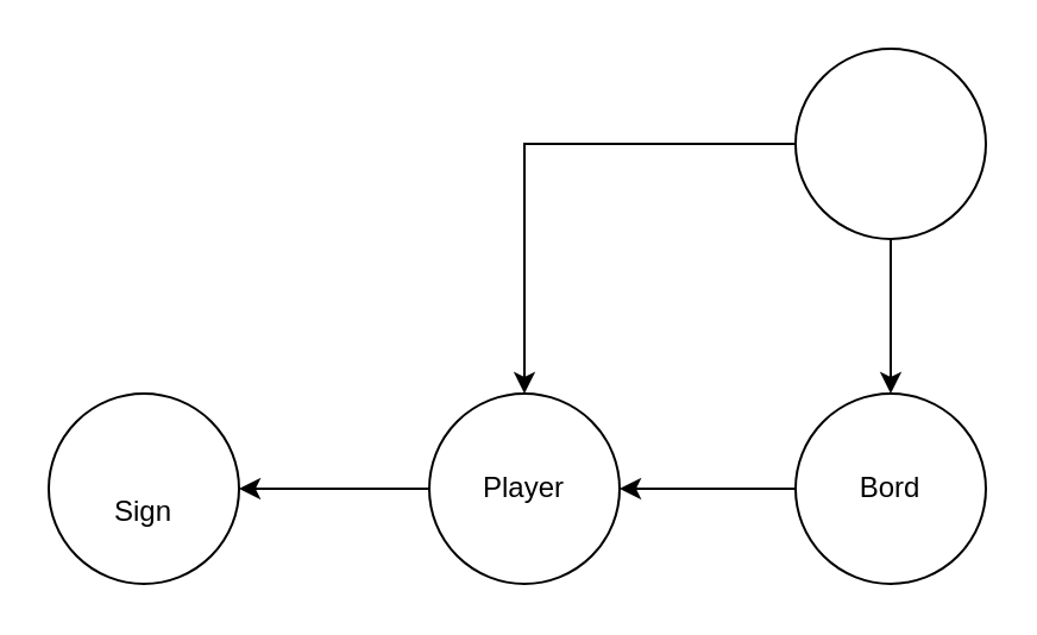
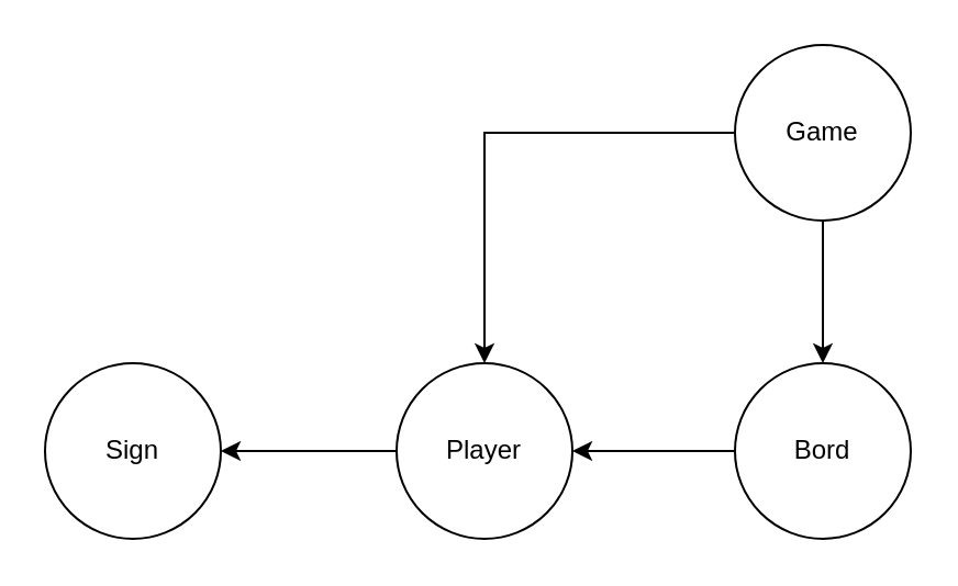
  <mxCell id="0" />
  <mxCell id="1" parent="0" />
  <mxCell id="2" value="" style="ellipse;whiteSpace=wrap;html=1;aspect=fixed;" parent="1" vertex="1"><mxGeometry x="20" y="165" width="80" height="80" as="geometry" /></mxCell>
  <mxCell id="3" value="" style="ellipse;whiteSpace=wrap;html=1;aspect=fixed;" parent="1" vertex="1"><mxGeometry x="180" y="165" width="80" height="80" as="geometry" /></mxCell>
  <mxCell id="4" value="" style="ellipse;whiteSpace=wrap;html=1;aspect=fixed;" parent="1" vertex="1"><mxGeometry x="334" y="165" width="80" height="80" as="geometry" /></mxCell>
- <mxCell id="5" value="Sign" style="text;html=1;strokeColor=none;fillColor=none;align=center;verticalAlign=middle;whiteSpace=wrap;rounded=0;" parent="1" vertex="1"><mxGeometry x="30" y="200" width="60" height="30" as="geometry" /></mxCell>
+ <mxCell id="5" value="Sign" style="text;html=1;strokeColor=none;fillColor=none;align=center;verticalAlign=middle;whiteSpace=wrap;rounded=0;" parent="1" vertex="1"><mxGeometry x="30" y="190" width="60" height="30" as="geometry" /></mxCell>
  <mxCell id="6" value="Player" style="text;html=1;strokeColor=none;fillColor=none;align=center;verticalAlign=middle;whiteSpace=wrap;rounded=0;" parent="1" vertex="1"><mxGeometry x="190" y="190" width="60" height="30" as="geometry" /></mxCell>
  <mxCell id="7" value="Bord" style="text;html=1;strokeColor=none;fillColor=none;align=center;verticalAlign=middle;whiteSpace=wrap;rounded=0;" parent="1" vertex="1"><mxGeometry x="344" y="190" width="60" height="30" as="geometry" /></mxCell>
  <mxCell id="8" value="" style="endArrow=classic;html=1;rounded=0;exitX=0;exitY=0.5;exitDx=0;exitDy=0;entryX=0.5;entryY=0;entryDx=0;entryDy=0;" parent="1" source="10" target="3" edge="1"><mxGeometry width="50" height="50" relative="1" as="geometry"><mxPoint x="350" y="305" as="sourcePoint" /><mxPoint x="180" y="205" as="targetPoint" /><Array as="points"><mxPoint x="220" y="60" /></Array></mxGeometry></mxCell>
  <mxCell id="9" value="" style="endArrow=classic;html=1;rounded=0;entryX=0.5;entryY=0;entryDx=0;entryDy=0;exitX=0.5;exitY=1;exitDx=0;exitDy=0;" parent="1" source="10" target="4" edge="1"><mxGeometry width="50" height="50" relative="1" as="geometry"><mxPoint x="370" y="105" as="sourcePoint" /><mxPoint x="400" y="255" as="targetPoint" /></mxGeometry></mxCell>
  <mxCell id="10" value="" style="ellipse;whiteSpace=wrap;html=1;aspect=fixed;" vertex="1" parent="1"><mxGeometry x="334" y="20" width="80" height="80" as="geometry" /></mxCell>
+ <mxCell id="11" value="Game" style="text;html=1;strokeColor=none;fillColor=none;align=center;verticalAlign=middle;whiteSpace=wrap;rounded=0;" vertex="1" parent="1"><mxGeometry x="344" y="45" width="60" height="30" as="geometry" /></mxCell>
  <mxCell id="12" value="" style="endArrow=classic;html=1;rounded=0;exitX=0;exitY=0.5;exitDx=0;exitDy=0;entryX=1;entryY=0.5;entryDx=0;entryDy=0;" edge="1" parent="1" source="4" target="3"><mxGeometry width="50" height="50" relative="1" as="geometry"><mxPoint x="220" y="205" as="sourcePoint" /><mxPoint x="270" y="155" as="targetPoint" /></mxGeometry></mxCell>
  <mxCell id="13" value="" style="endArrow=classic;html=1;rounded=0;entryX=1;entryY=0.5;entryDx=0;entryDy=0;" edge="1" parent="1" target="2"><mxGeometry width="50" height="50" relative="1" as="geometry"><mxPoint x="180" y="205" as="sourcePoint" /><mxPoint x="270" y="155" as="targetPoint" /></mxGeometry></mxCell>
